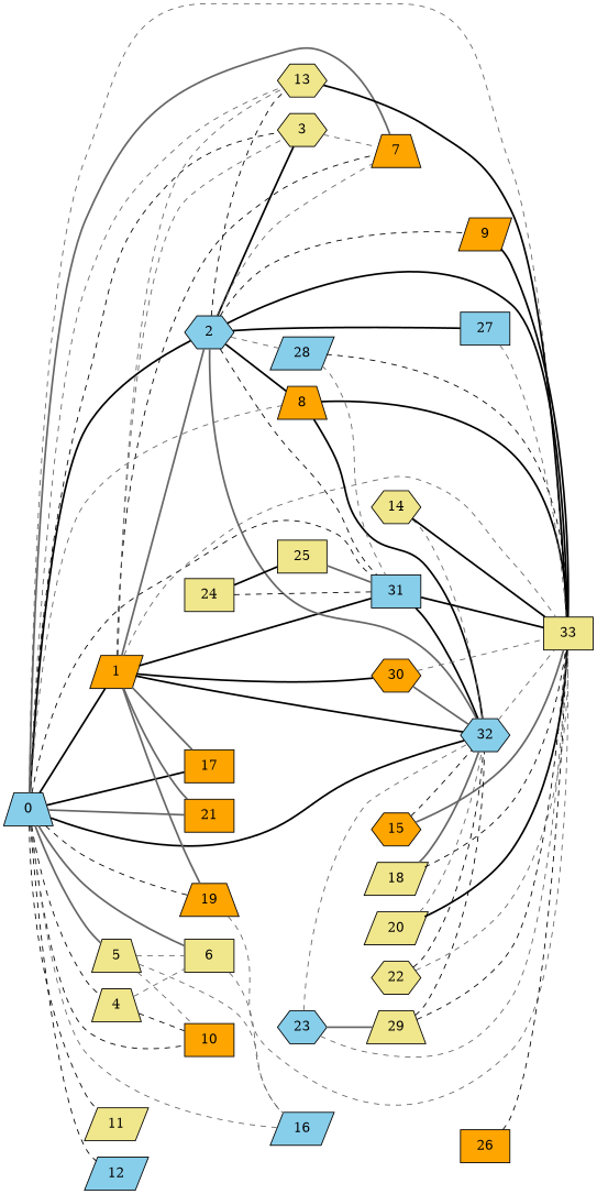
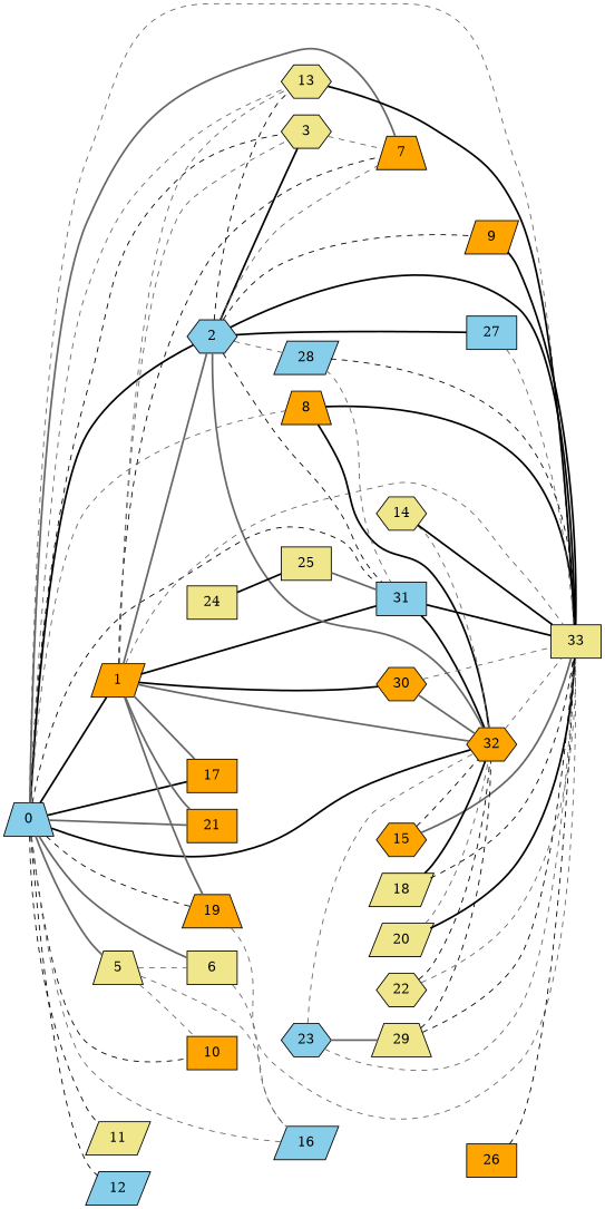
  graph {
    rankdir=LR
    node [fillcolor=khaki shape=box style=filled]
    edge [color=black style=dashed]
    0 [fillcolor=skyblue shape=trapezium]
    1 [fillcolor=orange shape=parallelogram]
    2 [fillcolor=skyblue shape=hexagon]
    3 [shape=hexagon]
-   4 [shape=trapezium]
    5 [shape=trapezium]
    6
    7 [fillcolor=orange shape=trapezium]
    8 [fillcolor=orange shape=trapezium]
    10 [fillcolor=orange]
    11 [shape=parallelogram]
    12 [fillcolor=skyblue shape=parallelogram]
    13 [shape=hexagon]
    16 [fillcolor=skyblue shape=parallelogram]
    17 [fillcolor=orange]
    19 [fillcolor=orange shape=trapezium]
    21 [fillcolor=orange]
    31 [fillcolor=skyblue]
-   32 [fillcolor=skyblue shape=hexagon]
+   32 [fillcolor=orange shape=hexagon]
    33
    30 [fillcolor=orange shape=hexagon]
    9 [fillcolor=orange shape=parallelogram]
    27 [fillcolor=skyblue]
    28 [fillcolor=skyblue shape=parallelogram]
    14 [shape=hexagon]
    15 [fillcolor=orange shape=hexagon]
    18 [shape=parallelogram]
    20 [shape=parallelogram]
    22 [shape=hexagon]
    23 [fillcolor=skyblue shape=hexagon]
    29 [shape=trapezium]
    24
    25
    26 [fillcolor=orange]
    0 -- 1 [style=bold]
    0 -- 2 [style=bold]
    0 -- 3
-   0 -- 4
    0 -- 5 [color=gray40 style=bold]
    0 -- 6 [color=gray40 style=bold]
    0 -- 7 [color=gray40 style=bold]
    0 -- 8 [color=gray40]
    0 -- 10
    0 -- 11
    0 -- 12
    0 -- 13 [color=gray40]
    0 -- 16 [color=gray40]
    0 -- 17 [style=bold]
    0 -- 19
    0 -- 21 [color=gray40 style=bold]
    0 -- 31
    0 -- 32 [style=bold]
    0 -- 33 [color=gray40]
    1 -- 2 [color=gray40 style=bold]
    1 -- 3 [color=gray40]
    1 -- 7
    1 -- 13 [color=gray40]
    1 -- 17 [color=gray40 style=bold]
    1 -- 19 [color=gray40 style=bold]
    1 -- 21 [color=gray40 style=bold]
    1 -- 31 [style=bold]
-   1 -- 32 [style=bold]
+   1 -- 32 [color=gray40 style=bold]
    1 -- 33 [color=gray40]
    1 -- 30 [style=bold]
    2 -- 3 [style=bold]
    2 -- 7 [color=gray40]
-   2 -- 8 [style=bold]
    2 -- 13
    2 -- 31
    2 -- 32 [color=gray40 style=bold]
    2 -- 33 [style=bold]
    2 -- 9
    2 -- 27 [style=bold]
    2 -- 28 [color=gray40]
    3 -- 7 [color=gray40]
-   4 -- 6 [color=gray40]
-   4 -- 10
    5 -- 6 [color=gray40]
    5 -- 10 [color=gray40]
    5 -- 16 [color=gray40]
    6 -- 16 [color=gray40]
    8 -- 32 [style=bold]
    8 -- 33 [style=bold]
    13 -- 33 [style=bold]
    19 -- 33 [color=gray40]
    31 -- 32 [style=bold]
    31 -- 33 [style=bold]
    32 -- 33 [color=gray40]
    30 -- 32 [color=gray40 style=bold]
    30 -- 33 [color=gray40]
    9 -- 33 [style=bold]
    27 -- 33 [color=gray40]
    28 -- 31 [color=gray40]
    28 -- 33
    14 -- 32 [color=gray40]
    14 -- 33 [style=bold]
    15 -- 32
    15 -- 33 [color=gray40 style=bold]
-   18 -- 32 [color=gray40 style=bold]
+   18 -- 32 [style=bold]
    18 -- 33
    20 -- 32 [color=gray40]
    20 -- 33 [style=bold]
    22 -- 32
    22 -- 33 [color=gray40]
    23 -- 32 [color=gray40]
    23 -- 33 [color=gray40]
    23 -- 29 [color=gray40 style=bold]
    29 -- 32
    29 -- 33
-   24 -- 31
    24 -- 25 [style=bold]
    25 -- 31 [color=gray40 style=bold]
    26 -- 33
  }
